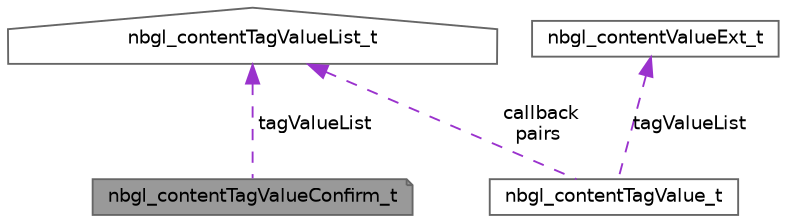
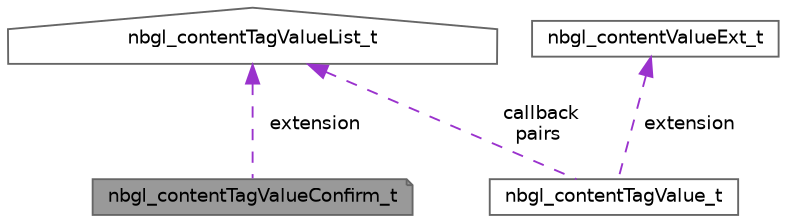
  digraph {
    node [color=gray40 fillcolor=white fontname=Helvetica fontsize=10 shape=box style=filled]
    edge [color=darkorchid3 dir=back fontname=Helvetica fontsize=10 labelfontname=Helvetica labelfontsize=10 style=dashed]
    n1 [fillcolor=grey60 fontcolor=black height=0.2 label=nbgl_contentTagValueConfirm_t shape=note width=0.4]
    n2 [height=0.2 label=nbgl_contentTagValueList_t shape=house width=0.4]
    n3 [height=0.2 label=nbgl_contentTagValue_t width=0.4]
    n4 [height=0.2 label=nbgl_contentValueExt_t width=0.4]
-   n2 -> n1 [label=" tagValueList"]
+   n2 -> n1 [label=" extension"]
    n2 -> n3 [label=" callback\npairs"]
-   n4 -> n3 [label=" tagValueList"]
+   n4 -> n3 [label=" extension"]
  }
